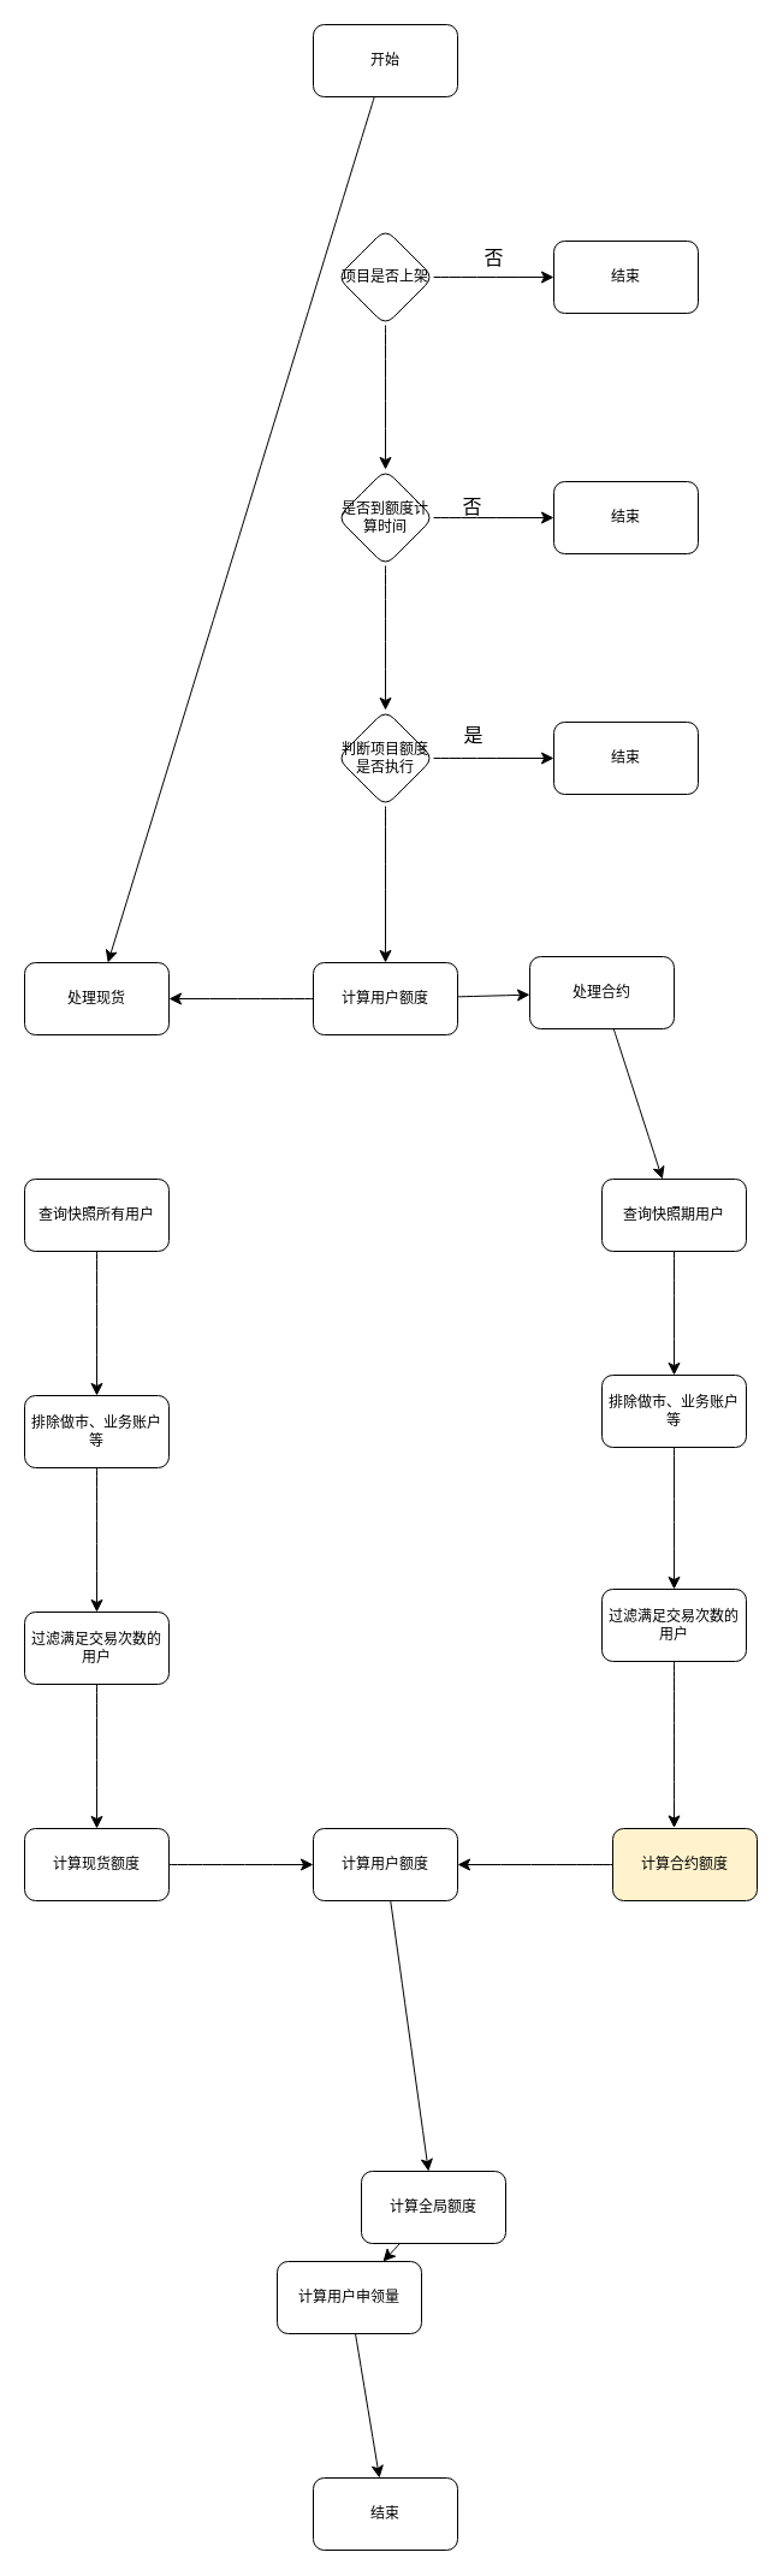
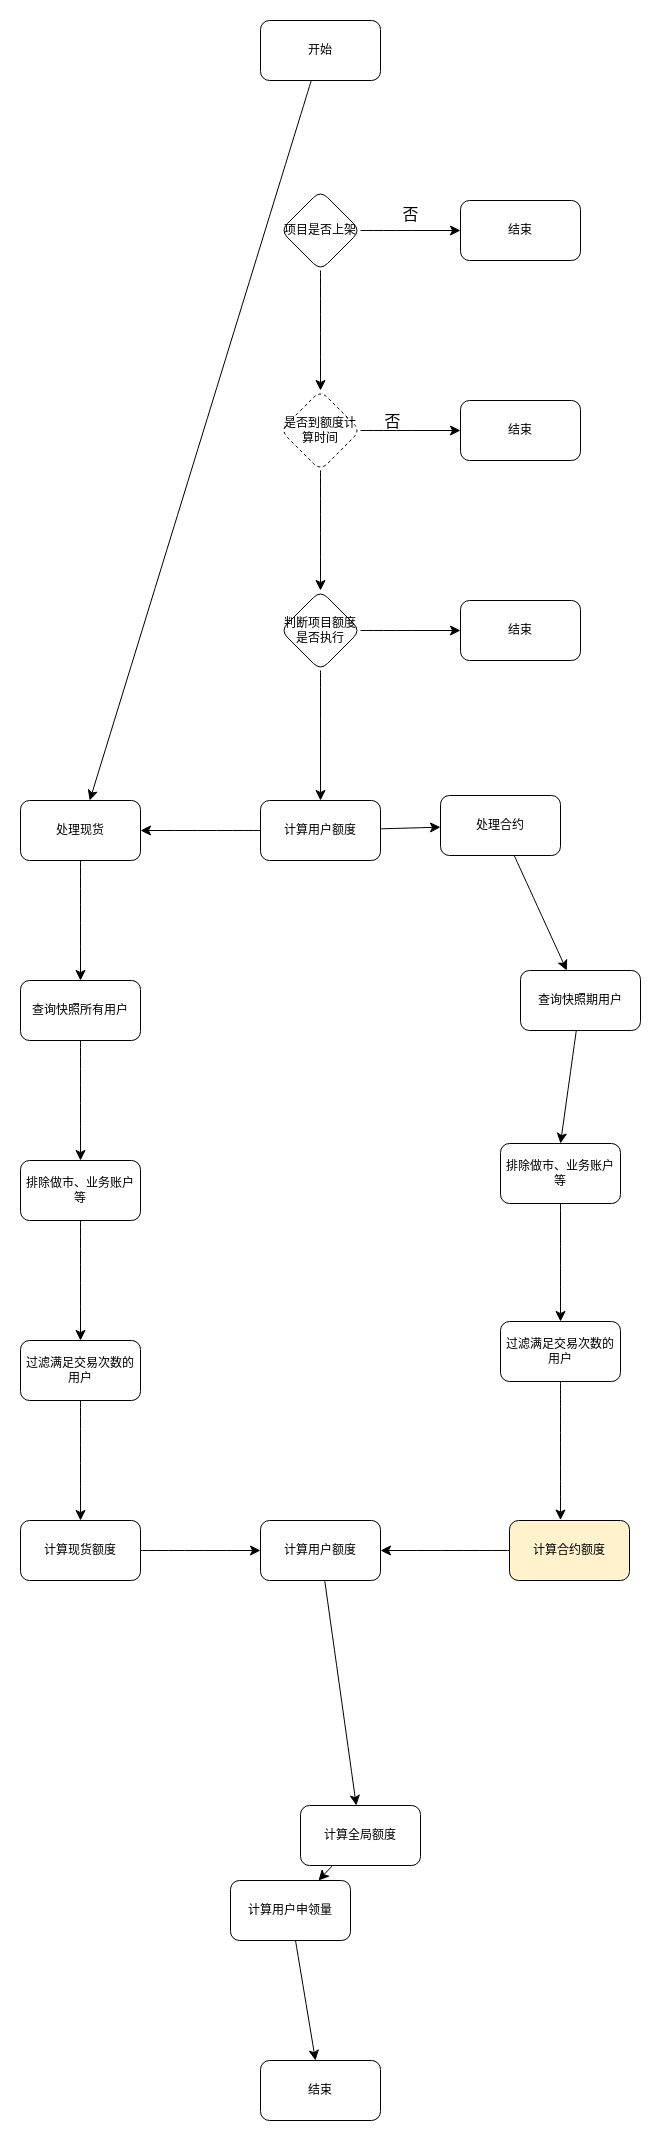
  <mxCell id="0" />
  <mxCell id="1" parent="0" />
  <mxCell id="2" value="" style="edgeStyle=none;curved=1;rounded=0;orthogonalLoop=1;jettySize=auto;html=1;fontSize=12;startSize=8;endSize=8;" edge="1" parent="1" source="3" target="23"><mxGeometry relative="1" as="geometry" /></mxCell>
  <mxCell id="3" value="开始" style="rounded=1;whiteSpace=wrap;html=1;" vertex="1" parent="1"><mxGeometry x="260" y="20" width="120" height="60" as="geometry" /></mxCell>
  <mxCell id="4" value="" style="edgeStyle=none;curved=1;rounded=0;orthogonalLoop=1;jettySize=auto;html=1;fontSize=12;startSize=8;endSize=8;" edge="1" parent="1" source="6" target="7"><mxGeometry relative="1" as="geometry" /></mxCell>
  <mxCell id="5" value="" style="edgeStyle=none;curved=1;rounded=0;orthogonalLoop=1;jettySize=auto;html=1;fontSize=12;startSize=8;endSize=8;" edge="1" parent="1" source="6" target="11"><mxGeometry relative="1" as="geometry" /></mxCell>
  <mxCell id="6" value="项目是否上架" style="rhombus;whiteSpace=wrap;html=1;rounded=1;" vertex="1" parent="1"><mxGeometry x="280" y="190" width="80" height="80" as="geometry" /></mxCell>
  <mxCell id="7" value="结束" style="whiteSpace=wrap;html=1;rounded=1;" vertex="1" parent="1"><mxGeometry x="460" y="200" width="120" height="60" as="geometry" /></mxCell>
  <mxCell id="8" value="否" style="text;html=1;align=center;verticalAlign=middle;resizable=0;points=[];autosize=1;strokeColor=none;fillColor=none;fontSize=16;" vertex="1" parent="1"><mxGeometry x="392.5" y="198.5" width="34" height="31" as="geometry" /></mxCell>
  <mxCell id="9" value="" style="edgeStyle=none;curved=1;rounded=0;orthogonalLoop=1;jettySize=auto;html=1;fontSize=12;startSize=8;endSize=8;" edge="1" parent="1" source="11" target="12"><mxGeometry relative="1" as="geometry" /></mxCell>
  <mxCell id="10" value="" style="edgeStyle=none;curved=1;rounded=0;orthogonalLoop=1;jettySize=auto;html=1;fontSize=12;startSize=8;endSize=8;" edge="1" parent="1" source="11" target="16"><mxGeometry relative="1" as="geometry" /></mxCell>
- <mxCell id="11" value="是否到额度计算时间" style="rhombus;whiteSpace=wrap;html=1;rounded=1;" vertex="1" parent="1"><mxGeometry x="280" y="390" width="80" height="80" as="geometry" /></mxCell>
+ <mxCell id="11" value="是否到额度计算时间" style="rhombus;whiteSpace=wrap;html=1;rounded=1;dashed=1;" vertex="1" parent="1"><mxGeometry x="280" y="390" width="80" height="80" as="geometry" /></mxCell>
  <mxCell id="12" value="结束" style="whiteSpace=wrap;html=1;rounded=1;" vertex="1" parent="1"><mxGeometry x="460" y="400" width="120" height="60" as="geometry" /></mxCell>
  <mxCell id="13" value="否" style="text;html=1;align=center;verticalAlign=middle;resizable=0;points=[];autosize=1;strokeColor=none;fillColor=none;fontSize=16;" vertex="1" parent="1"><mxGeometry x="374.5" y="405.5" width="34" height="31" as="geometry" /></mxCell>
  <mxCell id="14" value="" style="edgeStyle=none;curved=1;rounded=0;orthogonalLoop=1;jettySize=auto;html=1;fontSize=12;startSize=8;endSize=8;" edge="1" parent="1" source="16" target="17"><mxGeometry relative="1" as="geometry" /></mxCell>
  <mxCell id="15" value="" style="edgeStyle=none;curved=1;rounded=0;orthogonalLoop=1;jettySize=auto;html=1;fontSize=12;startSize=8;endSize=8;" edge="1" parent="1" source="16" target="21"><mxGeometry relative="1" as="geometry" /></mxCell>
  <mxCell id="16" value="判断项目额度是否执行" style="rhombus;whiteSpace=wrap;html=1;rounded=1;" vertex="1" parent="1"><mxGeometry x="280" y="590" width="80" height="80" as="geometry" /></mxCell>
  <mxCell id="17" value="结束" style="whiteSpace=wrap;html=1;rounded=1;" vertex="1" parent="1"><mxGeometry x="460" y="600" width="120" height="60" as="geometry" /></mxCell>
- <mxCell id="18" value="是" style="text;html=1;align=center;verticalAlign=middle;resizable=0;points=[];autosize=1;strokeColor=none;fillColor=none;fontSize=16;" vertex="1" parent="1"><mxGeometry x="375.5" y="595.5" width="34" height="31" as="geometry" /></mxCell>
  <mxCell id="19" value="" style="edgeStyle=none;curved=1;rounded=0;orthogonalLoop=1;jettySize=auto;html=1;fontSize=12;startSize=8;endSize=8;" edge="1" parent="1" source="21" target="23"><mxGeometry relative="1" as="geometry" /></mxCell>
  <mxCell id="20" value="" style="edgeStyle=none;curved=1;rounded=0;orthogonalLoop=1;jettySize=auto;html=1;fontSize=12;startSize=8;endSize=8;" edge="1" parent="1" source="21" target="25"><mxGeometry relative="1" as="geometry" /></mxCell>
  <mxCell id="21" value="计算用户额度" style="whiteSpace=wrap;html=1;rounded=1;" vertex="1" parent="1"><mxGeometry x="260" y="800" width="120" height="60" as="geometry" /></mxCell>
+ <mxCell id="22" value="" style="edgeStyle=none;curved=1;rounded=0;orthogonalLoop=1;jettySize=auto;html=1;fontSize=12;startSize=8;endSize=8;" edge="1" parent="1" source="23" target="27"><mxGeometry relative="1" as="geometry" /></mxCell>
  <mxCell id="23" value="处理现货" style="whiteSpace=wrap;html=1;rounded=1;" vertex="1" parent="1"><mxGeometry x="20" y="800" width="120" height="60" as="geometry" /></mxCell>
  <mxCell id="24" value="" style="edgeStyle=none;curved=1;rounded=0;orthogonalLoop=1;jettySize=auto;html=1;fontSize=12;startSize=8;endSize=8;" edge="1" parent="1" source="25" target="35"><mxGeometry relative="1" as="geometry" /></mxCell>
  <mxCell id="25" value="处理合约" style="whiteSpace=wrap;html=1;rounded=1;" vertex="1" parent="1"><mxGeometry x="440" y="795" width="120" height="60" as="geometry" /></mxCell>
  <mxCell id="26" value="" style="edgeStyle=none;curved=1;rounded=0;orthogonalLoop=1;jettySize=auto;html=1;fontSize=12;startSize=8;endSize=8;" edge="1" parent="1" source="27" target="29"><mxGeometry relative="1" as="geometry" /></mxCell>
  <mxCell id="27" value="查询快照所有用户" style="whiteSpace=wrap;html=1;rounded=1;" vertex="1" parent="1"><mxGeometry x="20" y="980" width="120" height="60" as="geometry" /></mxCell>
  <mxCell id="28" value="" style="edgeStyle=none;curved=1;rounded=0;orthogonalLoop=1;jettySize=auto;html=1;fontSize=12;startSize=8;endSize=8;" edge="1" parent="1" source="29" target="31"><mxGeometry relative="1" as="geometry" /></mxCell>
  <mxCell id="29" value="排除做市、业务账户等" style="whiteSpace=wrap;html=1;rounded=1;" vertex="1" parent="1"><mxGeometry x="20" y="1160" width="120" height="60" as="geometry" /></mxCell>
  <mxCell id="30" value="" style="edgeStyle=none;curved=1;rounded=0;orthogonalLoop=1;jettySize=auto;html=1;fontSize=12;startSize=8;endSize=8;" edge="1" parent="1" source="31" target="33"><mxGeometry relative="1" as="geometry" /></mxCell>
  <mxCell id="31" value="过滤满足交易次数的用户" style="whiteSpace=wrap;html=1;rounded=1;" vertex="1" parent="1"><mxGeometry x="20" y="1340" width="120" height="60" as="geometry" /></mxCell>
  <mxCell id="32" value="" style="edgeStyle=none;curved=1;rounded=0;orthogonalLoop=1;jettySize=auto;html=1;fontSize=12;startSize=8;endSize=8;" edge="1" parent="1" source="33" target="43"><mxGeometry relative="1" as="geometry" /></mxCell>
  <mxCell id="33" value="计算现货额度" style="whiteSpace=wrap;html=1;rounded=1;" vertex="1" parent="1"><mxGeometry x="20" y="1520" width="120" height="60" as="geometry" /></mxCell>
  <mxCell id="34" style="edgeStyle=none;curved=1;rounded=0;orthogonalLoop=1;jettySize=auto;html=1;entryX=0.5;entryY=0;entryDx=0;entryDy=0;fontSize=12;startSize=8;endSize=8;" edge="1" parent="1" source="35" target="37"><mxGeometry relative="1" as="geometry" /></mxCell>
- <mxCell id="35" value="查询快照期用户" style="whiteSpace=wrap;html=1;rounded=1;" vertex="1" parent="1"><mxGeometry x="500" y="980" width="120" height="60" as="geometry" /></mxCell>
+ <mxCell id="35" value="查询快照期用户" style="whiteSpace=wrap;html=1;rounded=1;" vertex="1" parent="1"><mxGeometry x="520" y="970" width="120" height="60" as="geometry" /></mxCell>
  <mxCell id="36" style="edgeStyle=none;curved=1;rounded=0;orthogonalLoop=1;jettySize=auto;html=1;entryX=0.5;entryY=0;entryDx=0;entryDy=0;fontSize=12;startSize=8;endSize=8;" edge="1" parent="1" source="37" target="38"><mxGeometry relative="1" as="geometry" /></mxCell>
  <mxCell id="37" value="排除做市、业务账户等" style="whiteSpace=wrap;html=1;rounded=1;" vertex="1" parent="1"><mxGeometry x="500" y="1143" width="120" height="60" as="geometry" /></mxCell>
  <mxCell id="38" value="过滤满足交易次数的用户" style="whiteSpace=wrap;html=1;rounded=1;" vertex="1" parent="1"><mxGeometry x="500" y="1321" width="120" height="60" as="geometry" /></mxCell>
  <mxCell id="39" style="edgeStyle=none;curved=1;rounded=0;orthogonalLoop=1;jettySize=auto;html=1;entryX=1;entryY=0.5;entryDx=0;entryDy=0;fontSize=12;startSize=8;endSize=8;" edge="1" parent="1" source="40" target="43"><mxGeometry relative="1" as="geometry" /></mxCell>
  <mxCell id="40" value="计算合约额度" style="whiteSpace=wrap;html=1;rounded=1;fillColor=#fff2cc;" vertex="1" parent="1"><mxGeometry x="509" y="1520" width="120" height="60" as="geometry" /></mxCell>
  <mxCell id="41" style="edgeStyle=none;curved=1;rounded=0;orthogonalLoop=1;jettySize=auto;html=1;entryX=0.425;entryY=-0.008;entryDx=0;entryDy=0;entryPerimeter=0;fontSize=12;startSize=8;endSize=8;" edge="1" parent="1" source="38" target="40"><mxGeometry relative="1" as="geometry" /></mxCell>
  <mxCell id="42" value="" style="edgeStyle=none;curved=1;rounded=0;orthogonalLoop=1;jettySize=auto;html=1;fontSize=12;startSize=8;endSize=8;" edge="1" parent="1" source="43" target="45"><mxGeometry relative="1" as="geometry" /></mxCell>
  <mxCell id="43" value="计算用户额度" style="whiteSpace=wrap;html=1;rounded=1;" vertex="1" parent="1"><mxGeometry x="260" y="1520" width="120" height="60" as="geometry" /></mxCell>
  <mxCell id="44" value="" style="edgeStyle=none;curved=1;rounded=0;orthogonalLoop=1;jettySize=auto;html=1;fontSize=12;startSize=8;endSize=8;" edge="1" parent="1" source="45" target="47"><mxGeometry relative="1" as="geometry" /></mxCell>
  <mxCell id="45" value="计算全局额度" style="whiteSpace=wrap;html=1;rounded=1;" vertex="1" parent="1"><mxGeometry x="300" y="1805" width="120" height="60" as="geometry" /></mxCell>
  <mxCell id="46" value="" style="edgeStyle=none;curved=1;rounded=0;orthogonalLoop=1;jettySize=auto;html=1;fontSize=12;startSize=8;endSize=8;" edge="1" parent="1" source="47" target="48"><mxGeometry relative="1" as="geometry" /></mxCell>
  <mxCell id="47" value="计算用户申领量" style="whiteSpace=wrap;html=1;rounded=1;" vertex="1" parent="1"><mxGeometry x="230" y="1880" width="120" height="60" as="geometry" /></mxCell>
  <mxCell id="48" value="结束" style="whiteSpace=wrap;html=1;rounded=1;" vertex="1" parent="1"><mxGeometry x="260" y="2060" width="120" height="60" as="geometry" /></mxCell>
